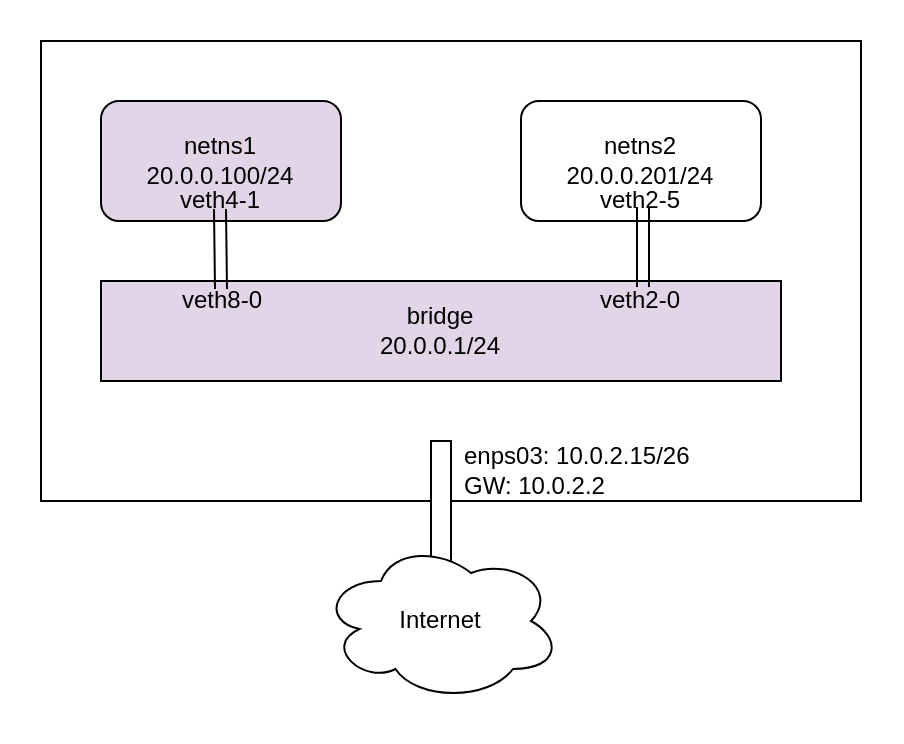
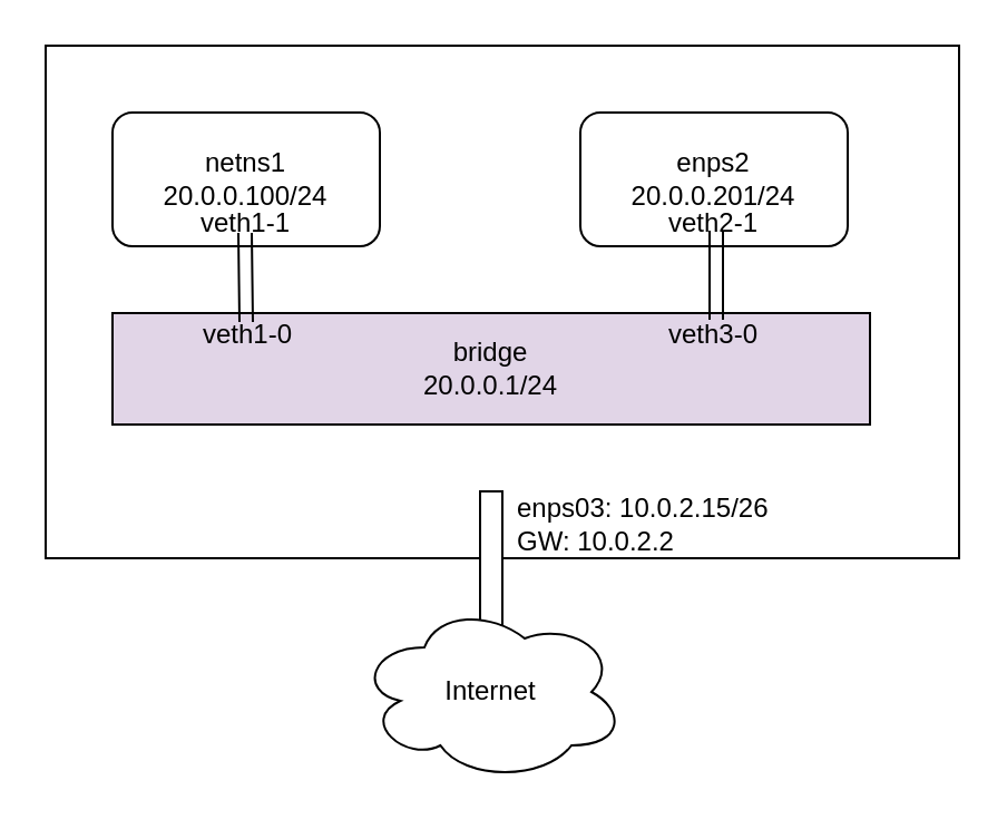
  <mxCell id="0" />
  <mxCell id="1" parent="0" />
  <mxCell id="2" value="" style="rounded=0;whiteSpace=wrap;html=1;" parent="1" vertex="1"><mxGeometry x="20" y="20" width="410" height="230" as="geometry" /></mxCell>
- <mxCell id="3" value="netns1&lt;br&gt;20.0.0.100/24" style="rounded=1;whiteSpace=wrap;html=1;fillColor=#e1d5e7;" parent="1" vertex="1"><mxGeometry x="50" y="50" width="120" height="60" as="geometry" /></mxCell>
- <mxCell id="4" value="netns2&lt;br&gt;20.0.0.201/24" style="rounded=1;whiteSpace=wrap;html=1;" parent="1" vertex="1"><mxGeometry x="260" y="50" width="120" height="60" as="geometry" /></mxCell>
+ <mxCell id="3" value="netns1&lt;br&gt;20.0.0.100/24" style="rounded=1;whiteSpace=wrap;html=1;" parent="1" vertex="1"><mxGeometry x="50" y="50" width="120" height="60" as="geometry" /></mxCell>
+ <mxCell id="4" value="enps2&lt;br&gt;20.0.0.201/24" style="rounded=1;whiteSpace=wrap;html=1;" parent="1" vertex="1"><mxGeometry x="260" y="50" width="120" height="60" as="geometry" /></mxCell>
  <mxCell id="5" value="bridge&lt;br&gt;20.0.0.1/24" style="rounded=0;whiteSpace=wrap;html=1;fillColor=#e1d5e7;" parent="1" vertex="1"><mxGeometry x="50" y="140" width="340" height="50" as="geometry" /></mxCell>
  <mxCell id="6" value="" style="rounded=0;whiteSpace=wrap;html=1;" parent="1" vertex="1"><mxGeometry x="215" y="220" width="10" height="60" as="geometry" /></mxCell>
  <mxCell id="7" value="enps03: 10.0.2.15/26&lt;br&gt;GW:&amp;nbsp;10.0.2.2" style="text;html=1;align=left;verticalAlign=middle;resizable=0;points=[];autosize=1;" parent="1" vertex="1"><mxGeometry x="230" y="220" width="130" height="30" as="geometry" /></mxCell>
  <mxCell id="8" value="Internet" style="ellipse;shape=cloud;whiteSpace=wrap;html=1;" parent="1" vertex="1"><mxGeometry x="160" y="270" width="120" height="80" as="geometry" /></mxCell>
  <mxCell id="9" value="" style="shape=link;html=1;width=6;" edge="1" parent="1"><mxGeometry width="100" relative="1" as="geometry"><mxPoint x="110" y="144" as="sourcePoint" /><mxPoint x="109.5" y="104" as="targetPoint" /></mxGeometry></mxCell>
  <mxCell id="10" value="" style="shape=link;html=1;width=6;" edge="1" parent="1"><mxGeometry width="100" relative="1" as="geometry"><mxPoint x="321" y="143" as="sourcePoint" /><mxPoint x="321" y="103" as="targetPoint" /></mxGeometry></mxCell>
- <mxCell id="11" value="veth8-0" style="text;html=1;strokeColor=none;fillColor=none;align=center;verticalAlign=middle;whiteSpace=wrap;rounded=0;" vertex="1" parent="1"><mxGeometry x="86" y="140" width="50" height="20" as="geometry" /></mxCell>
- <mxCell id="12" value="veth2-0" style="text;html=1;strokeColor=none;fillColor=none;align=center;verticalAlign=middle;whiteSpace=wrap;rounded=0;" vertex="1" parent="1"><mxGeometry x="295" y="140" width="50" height="20" as="geometry" /></mxCell>
- <mxCell id="13" value="veth4-1" style="text;html=1;strokeColor=none;fillColor=none;align=center;verticalAlign=middle;whiteSpace=wrap;rounded=0;" vertex="1" parent="1"><mxGeometry x="85" y="90" width="50" height="20" as="geometry" /></mxCell>
- <mxCell id="14" value="veth2-5" style="text;html=1;strokeColor=none;fillColor=none;align=center;verticalAlign=middle;whiteSpace=wrap;rounded=0;" vertex="1" parent="1"><mxGeometry x="295" y="90" width="50" height="20" as="geometry" /></mxCell>
+ <mxCell id="11" value="veth1-0" style="text;html=1;strokeColor=none;fillColor=none;align=center;verticalAlign=middle;whiteSpace=wrap;rounded=0;" vertex="1" parent="1"><mxGeometry x="86" y="140" width="50" height="20" as="geometry" /></mxCell>
+ <mxCell id="12" value="veth3-0" style="text;html=1;strokeColor=none;fillColor=none;align=center;verticalAlign=middle;whiteSpace=wrap;rounded=0;" vertex="1" parent="1"><mxGeometry x="295" y="140" width="50" height="20" as="geometry" /></mxCell>
+ <mxCell id="13" value="veth1-1" style="text;html=1;strokeColor=none;fillColor=none;align=center;verticalAlign=middle;whiteSpace=wrap;rounded=0;" vertex="1" parent="1"><mxGeometry x="85" y="90" width="50" height="20" as="geometry" /></mxCell>
+ <mxCell id="14" value="veth2-1" style="text;html=1;strokeColor=none;fillColor=none;align=center;verticalAlign=middle;whiteSpace=wrap;rounded=0;" vertex="1" parent="1"><mxGeometry x="295" y="90" width="50" height="20" as="geometry" /></mxCell>
